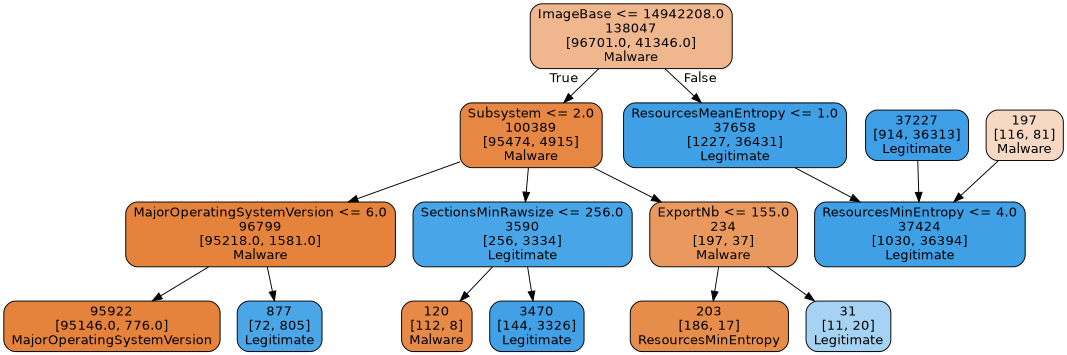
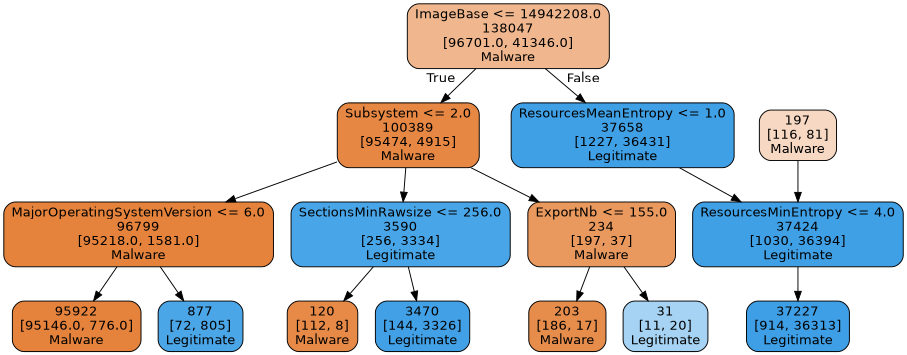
  digraph {
    node [color=black fontname=helvetica shape=box style="filled, rounded"]
    edge [fontname=helvetica]
    n1 [fillcolor="#f0b78e" label="ImageBase <= 14942208.0\n138047\n[96701.0, 41346.0]\nMalware"]
    n2 [fillcolor="#e68743" label="Subsystem <= 2.0\n100389\n[95474, 4915]\nMalware"]
    n3 [fillcolor="#40a0e6" label="ResourcesMeanEntropy <= 1.0\n37658\n[1227, 36431]\nLegitimate"]
    n4 [fillcolor="#e5833c" label="MajorOperatingSystemVersion <= 6.0\n96799\n[95218.0, 1581.0]\nMalware"]
    n5 [fillcolor="#48a5e7" label="SectionsMinRawsize <= 256.0\n3590\n[256, 3334]\nLegitimate"]
    n6 [fillcolor="#ea995e" label="ExportNb <= 155.0\n234\n[197, 37]\nMalware"]
    n7 [fillcolor="#3fa0e6" label="ResourcesMinEntropy <= 4.0\n37424\n[1030, 36394]\nLegitimate"]
-   n8 [fillcolor="#e5823b" label="95922\n[95146.0, 776.0]\nMajorOperatingSystemVersion"]
+   n8 [fillcolor="#e5823b" label="95922\n[95146.0, 776.0]\nMalware"]
    n9 [fillcolor="#4ba6e7" label="877\n[72, 805]\nLegitimate"]
    n10 [fillcolor="#e78a47" label="120\n[112, 8]\nMalware"]
    n11 [fillcolor="#42a1e6" label="3470\n[144, 3326]\nLegitimate"]
-   n12 [fillcolor="#e78d4b" label="203\n[186, 17]\nResourcesMinEntropy"]
+   n12 [fillcolor="#e78d4b" label="203\n[186, 17]\nMalware"]
    n13 [fillcolor="#a6d3f3" label="31\n[11, 20]\nLegitimate"]
    n14 [fillcolor="#3e9fe6" label="37227\n[914, 36313]\nLegitimate"]
    n15 [fillcolor="#f7d9c3" label="197\n[116, 81]\nMalware"]
    n1 -> n2 [headlabel=True labelangle=45 labeldistance=2.5]
    n1 -> n3 [headlabel=False labelangle=-45 labeldistance=2.5]
    n2 -> n4
    n2 -> n5
    n2 -> n6
    n3 -> n7
    n4 -> n8
    n4 -> n9
    n5 -> n10
    n5 -> n11
    n6 -> n12
    n6 -> n13
-   n14 -> n7
+   n7 -> n14
    n15 -> n7
  }
